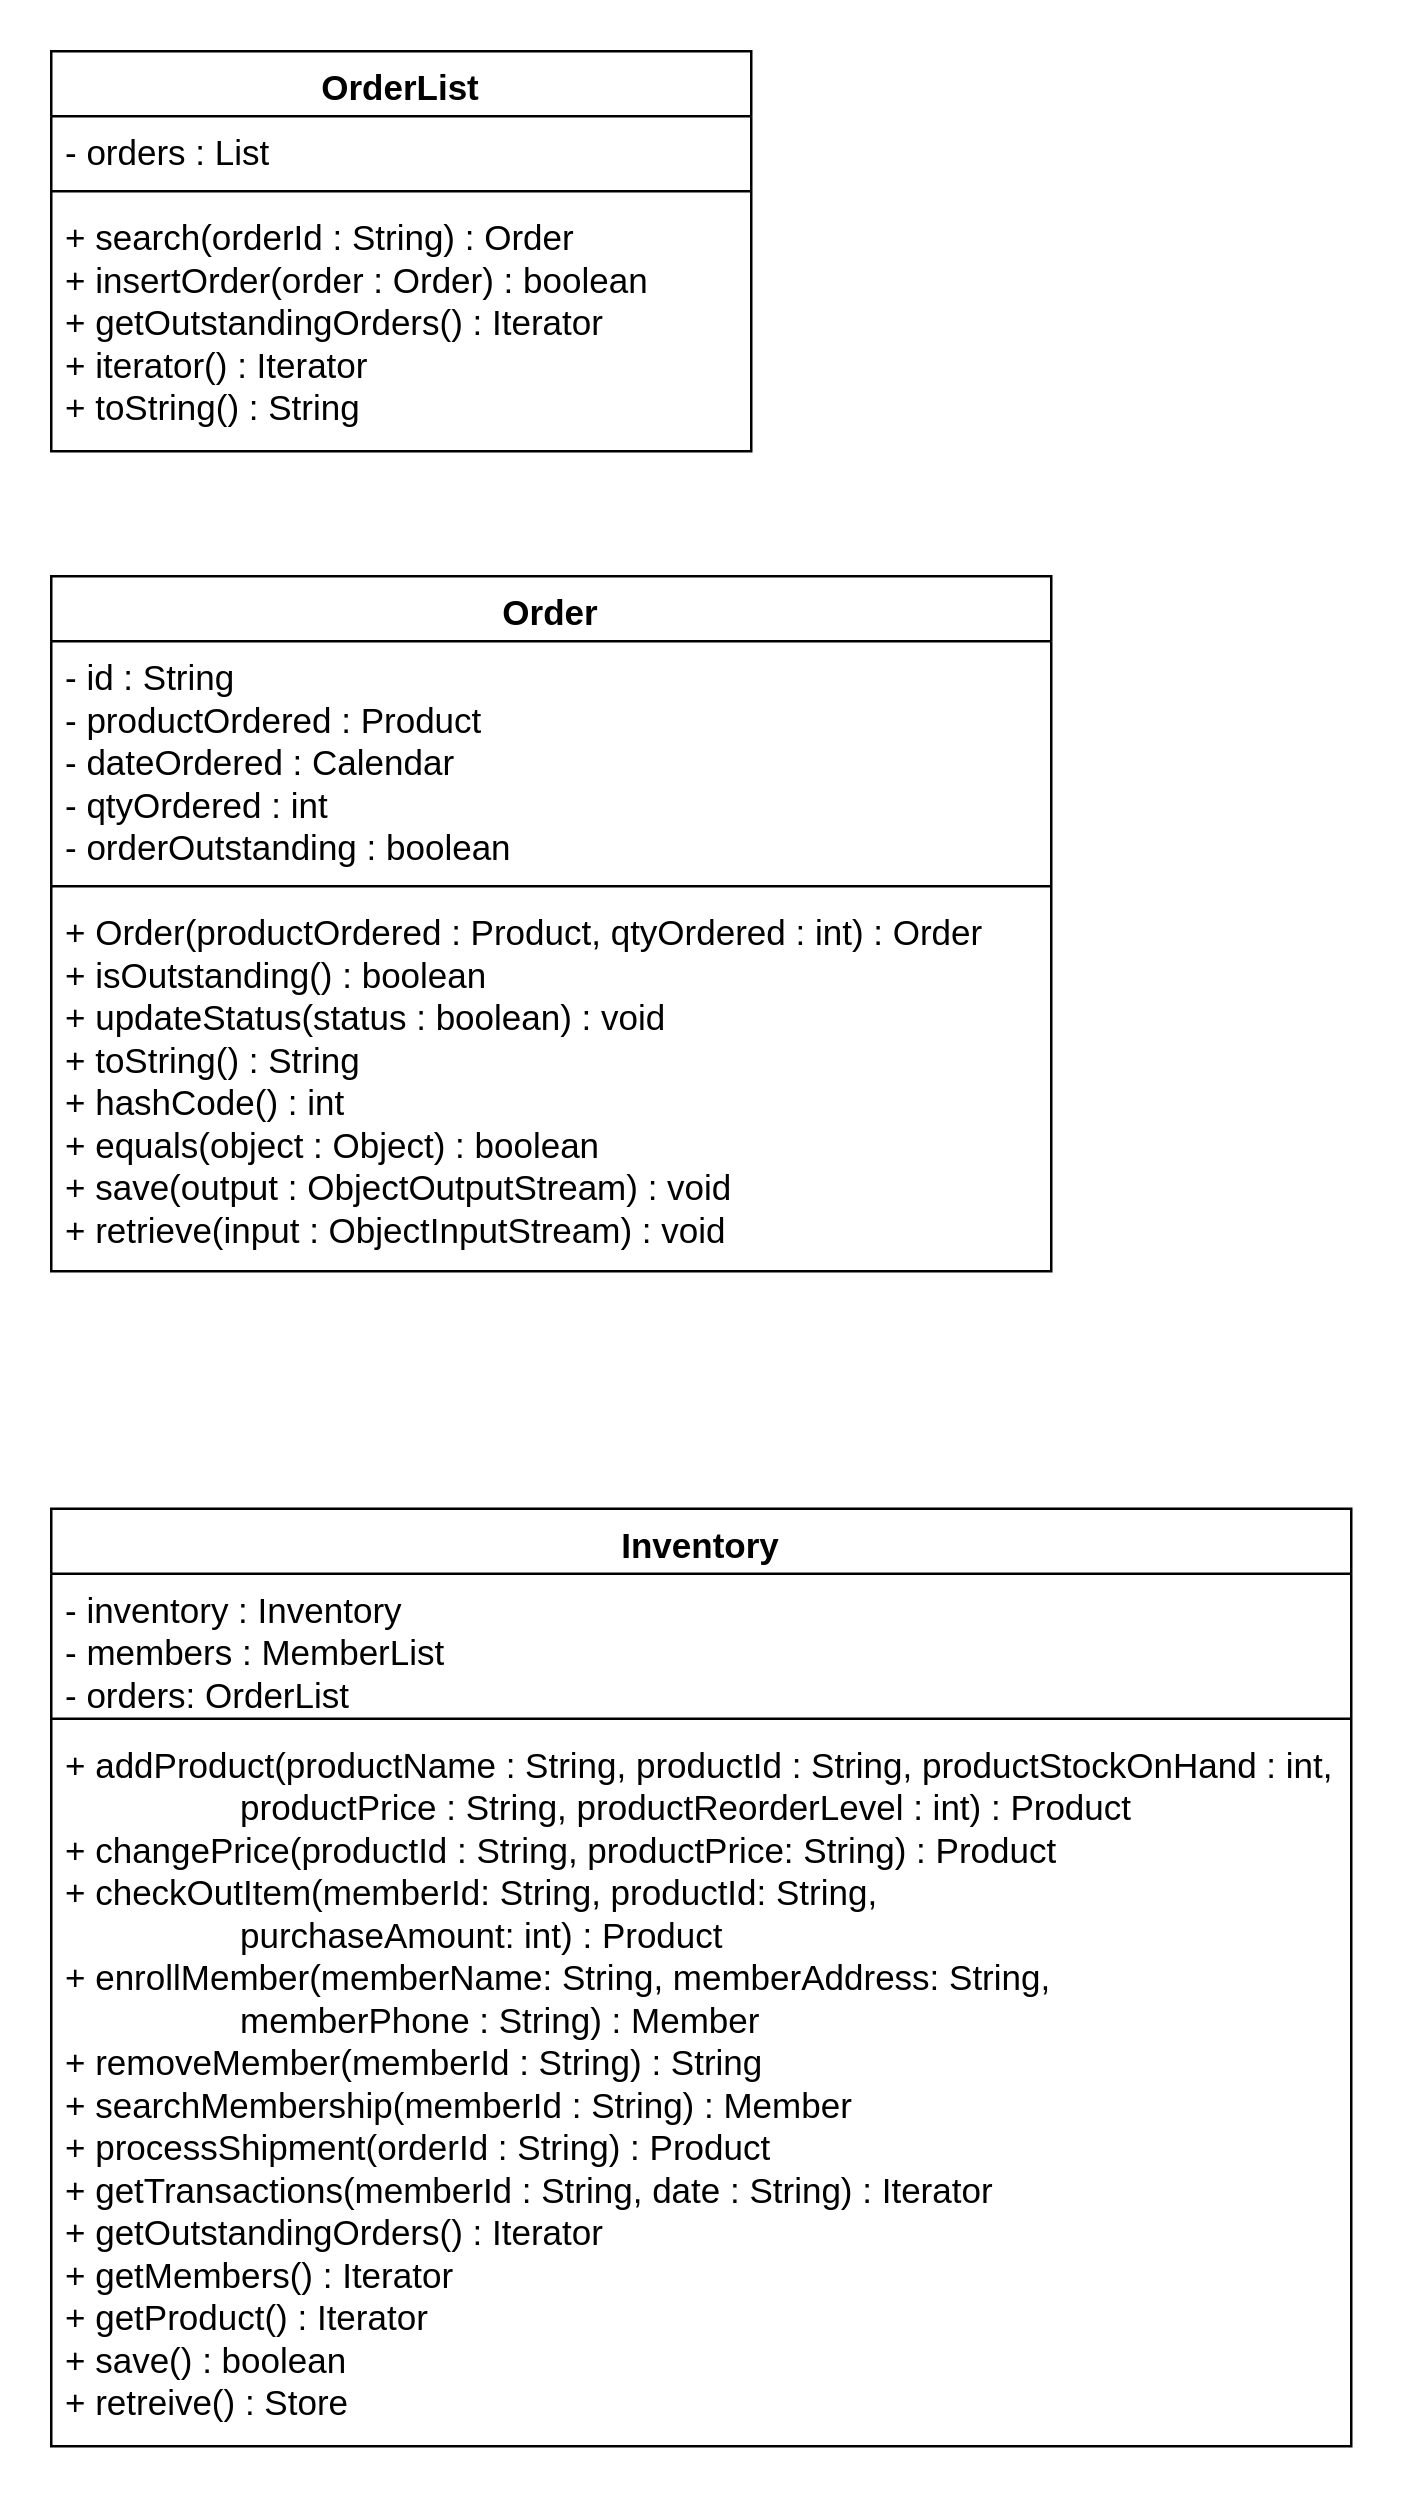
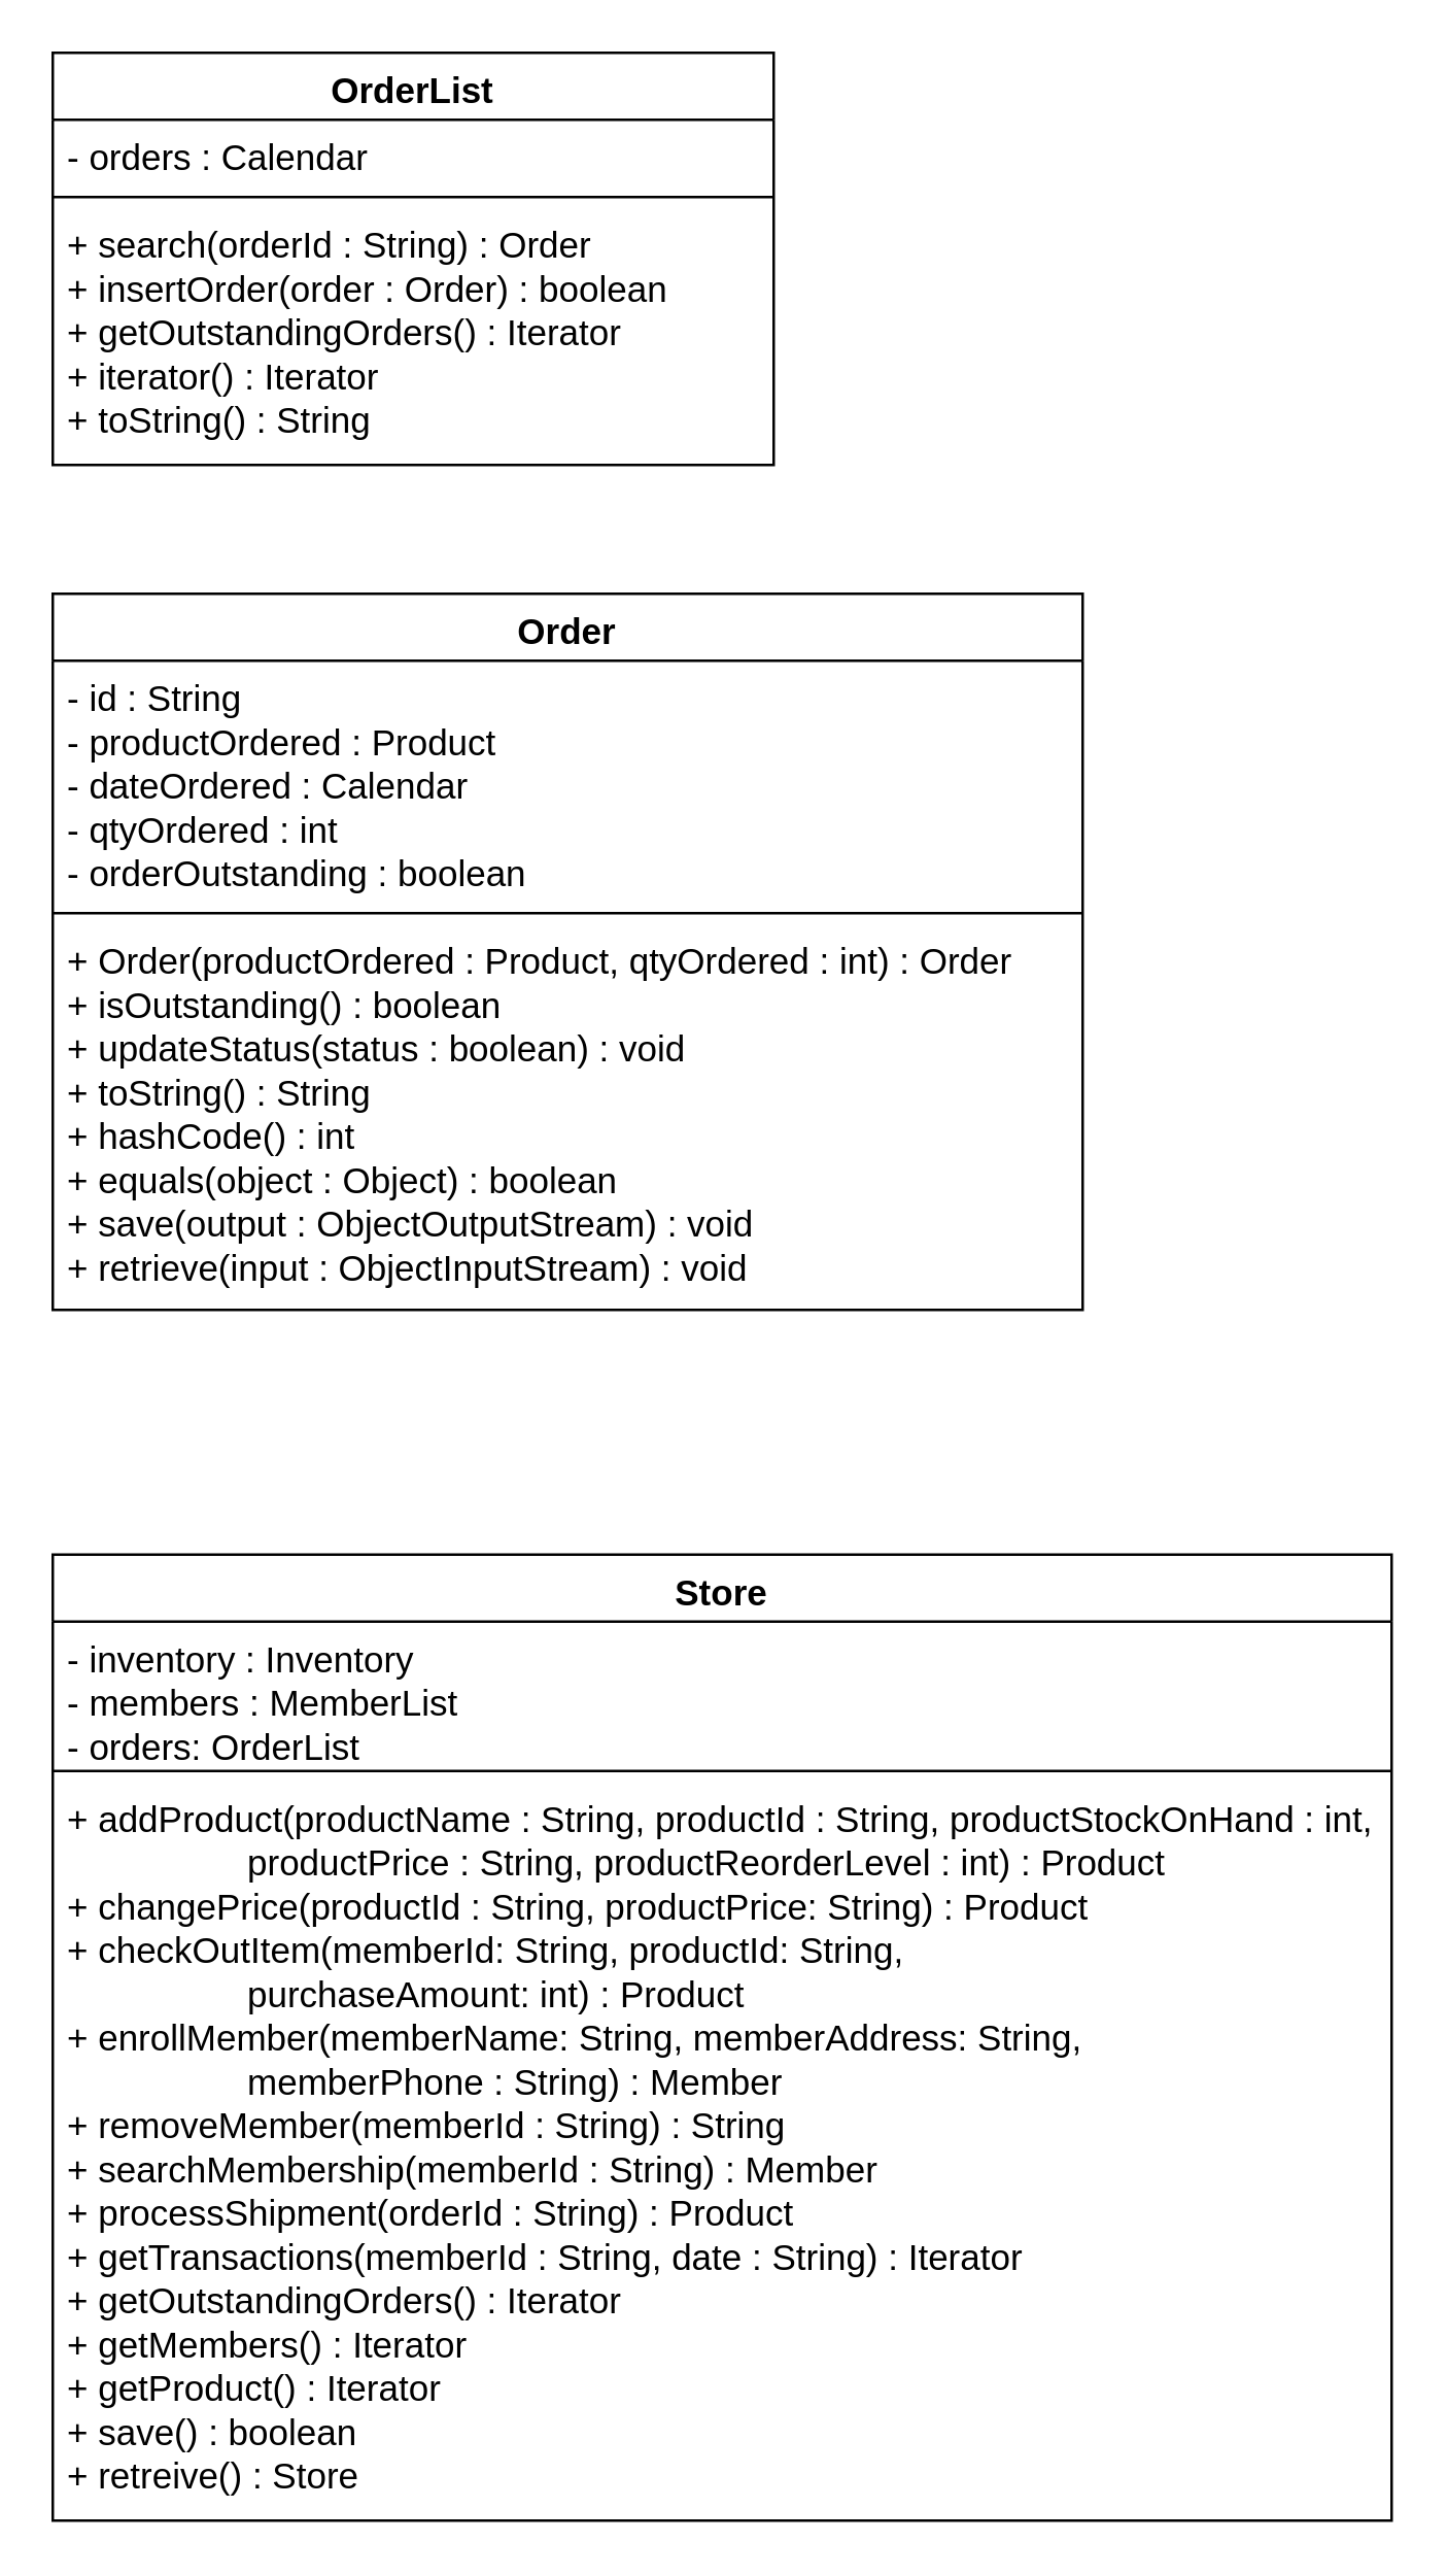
  <mxCell id="0" />
  <mxCell id="1" parent="0" />
  <mxCell id="2" value="OrderList" style="swimlane;fontStyle=1;align=center;verticalAlign=top;childLayout=stackLayout;horizontal=1;startSize=26;horizontalStack=0;resizeParent=1;resizeParentMax=0;resizeLast=0;collapsible=0;marginBottom=0;fontSize=14;" parent="1" vertex="1"><mxGeometry x="20" y="20" width="280" height="160" as="geometry" /></mxCell>
- <mxCell id="3" value="- orders : List" style="text;strokeColor=none;fillColor=none;align=left;verticalAlign=top;spacingLeft=4;spacingRight=4;overflow=hidden;rotatable=0;points=[[0,0.5],[1,0.5]];portConstraint=eastwest;fontSize=14;" parent="2" vertex="1"><mxGeometry y="26" width="280" height="26" as="geometry" /></mxCell>
+ <mxCell id="3" value="- orders : Calendar" style="text;strokeColor=none;fillColor=none;align=left;verticalAlign=top;spacingLeft=4;spacingRight=4;overflow=hidden;rotatable=0;points=[[0,0.5],[1,0.5]];portConstraint=eastwest;fontSize=14;" parent="2" vertex="1"><mxGeometry y="26" width="280" height="26" as="geometry" /></mxCell>
  <mxCell id="4" value="" style="line;strokeWidth=1;fillColor=none;align=left;verticalAlign=middle;spacingTop=-1;spacingLeft=3;spacingRight=3;rotatable=0;labelPosition=right;points=[];portConstraint=eastwest;fontSize=14;" parent="2" vertex="1"><mxGeometry y="52" width="280" height="8" as="geometry" /></mxCell>
  <mxCell id="5" value="+ search(orderId : String) : Order&#10;+ insertOrder(order : Order) : boolean&#10;+ getOutstandingOrders() : Iterator&#10;+ iterator() : Iterator&#10;+ toString() : String" style="text;strokeColor=none;fillColor=none;align=left;verticalAlign=top;spacingLeft=4;spacingRight=4;overflow=hidden;rotatable=0;points=[[0,0.5],[1,0.5]];portConstraint=eastwest;fontSize=14;" parent="2" vertex="1"><mxGeometry y="60" width="280" height="100" as="geometry" /></mxCell>
  <mxCell id="6" value="Order" style="swimlane;fontStyle=1;align=center;verticalAlign=top;childLayout=stackLayout;horizontal=1;startSize=26;horizontalStack=0;resizeParent=1;resizeParentMax=0;resizeLast=0;collapsible=0;marginBottom=0;fontSize=14;" parent="1" vertex="1"><mxGeometry x="20" y="230" width="400" height="278" as="geometry" /></mxCell>
  <mxCell id="7" value="- id : String&#10;- productOrdered : Product&#10;- dateOrdered : Calendar&#10;- qtyOrdered : int&#10;- orderOutstanding : boolean" style="text;strokeColor=none;fillColor=none;align=left;verticalAlign=top;spacingLeft=4;spacingRight=4;overflow=hidden;rotatable=0;points=[[0,0.5],[1,0.5]];portConstraint=eastwest;fontSize=14;" parent="6" vertex="1"><mxGeometry y="26" width="400" height="94" as="geometry" /></mxCell>
  <mxCell id="8" value="" style="line;strokeWidth=1;fillColor=none;align=left;verticalAlign=middle;spacingTop=-1;spacingLeft=3;spacingRight=3;rotatable=0;labelPosition=right;points=[];portConstraint=eastwest;fontSize=14;" parent="6" vertex="1"><mxGeometry y="120" width="400" height="8" as="geometry" /></mxCell>
  <mxCell id="9" value="+ Order(productOrdered : Product, qtyOrdered : int) : Order&#10;+ isOutstanding() : boolean&#10;+ updateStatus(status : boolean) : void&#10;+ toString() : String&#10;+ hashCode() : int&#10;+ equals(object : Object) : boolean&#10;+ save(output : ObjectOutputStream) : void&#10;+ retrieve(input : ObjectInputStream) : void" style="text;strokeColor=none;fillColor=none;align=left;verticalAlign=top;spacingLeft=4;spacingRight=4;overflow=hidden;rotatable=0;points=[[0,0.5],[1,0.5]];portConstraint=eastwest;fontSize=14;" parent="6" vertex="1"><mxGeometry y="128" width="400" height="150" as="geometry" /></mxCell>
- <mxCell id="10" value="Inventory" style="swimlane;fontStyle=1;align=center;verticalAlign=top;childLayout=stackLayout;horizontal=1;startSize=26;horizontalStack=0;resizeParent=1;resizeParentMax=0;resizeLast=0;collapsible=0;marginBottom=0;fontSize=14;" parent="1" vertex="1"><mxGeometry x="20" y="603" width="520" height="375" as="geometry" /></mxCell>
+ <mxCell id="10" value="Store" style="swimlane;fontStyle=1;align=center;verticalAlign=top;childLayout=stackLayout;horizontal=1;startSize=26;horizontalStack=0;resizeParent=1;resizeParentMax=0;resizeLast=0;collapsible=0;marginBottom=0;fontSize=14;" parent="1" vertex="1"><mxGeometry x="20" y="603" width="520" height="375" as="geometry" /></mxCell>
  <mxCell id="11" value="- inventory : Inventory&#10;- members : MemberList&#10;- orders: OrderList" style="text;strokeColor=none;fillColor=none;align=left;verticalAlign=top;spacingLeft=4;spacingRight=4;overflow=hidden;rotatable=0;points=[[0,0.5],[1,0.5]];portConstraint=eastwest;fontSize=14;" parent="10" vertex="1"><mxGeometry y="26" width="520" height="54" as="geometry" /></mxCell>
  <mxCell id="12" value="" style="line;strokeWidth=1;fillColor=none;align=left;verticalAlign=middle;spacingTop=-1;spacingLeft=3;spacingRight=3;rotatable=0;labelPosition=right;points=[];portConstraint=eastwest;fontSize=14;" parent="10" vertex="1"><mxGeometry y="80" width="520" height="8" as="geometry" /></mxCell>
  <mxCell id="13" value="+ addProduct(productName : String, productId : String, productStockOnHand : int,&#10;                  productPrice : String, productReorderLevel : int) : Product&#10;+ changePrice(productId : String, productPrice: String) : Product&#10;+ checkOutItem(memberId: String, productId: String, &#10;                  purchaseAmount: int) : Product&#10;+ enrollMember(memberName: String, memberAddress: String,&#10;                  memberPhone : String) : Member&#10;+ removeMember(memberId : String) : String&#10;+ searchMembership(memberId : String) : Member&#10;+ processShipment(orderId : String) : Product&#10;+ getTransactions(memberId : String, date : String) : Iterator&#10;+ getOutstandingOrders() : Iterator&#10;+ getMembers() : Iterator&#10;+ getProduct() : Iterator&#10;+ save() : boolean&#10;+ retreive() : Store&#10;" style="text;strokeColor=none;fillColor=none;align=left;verticalAlign=top;spacingLeft=4;spacingRight=4;overflow=hidden;rotatable=0;points=[[0,0.5],[1,0.5]];portConstraint=eastwest;fontSize=14;" parent="10" vertex="1"><mxGeometry y="88" width="520" height="287" as="geometry" /></mxCell>
